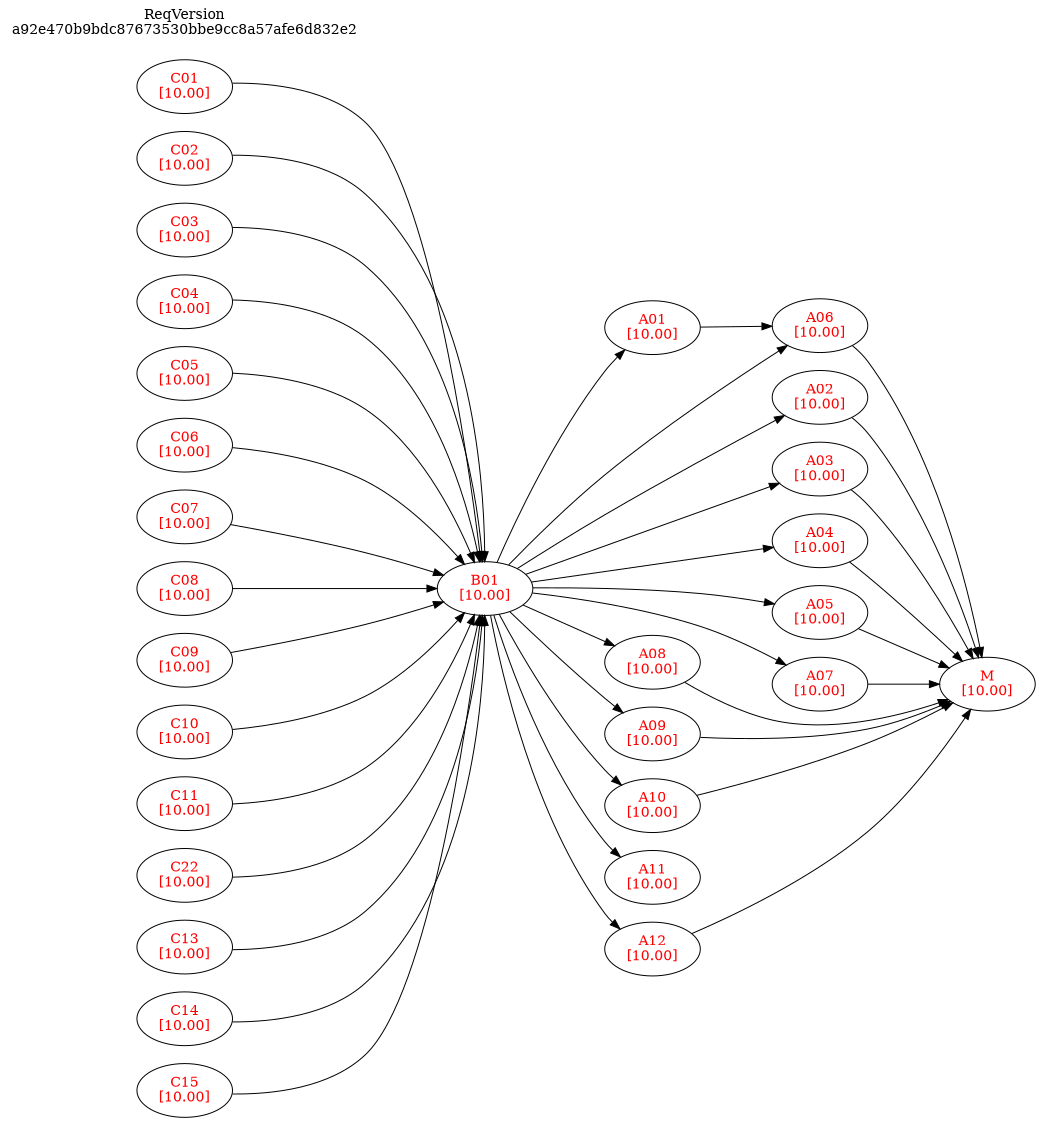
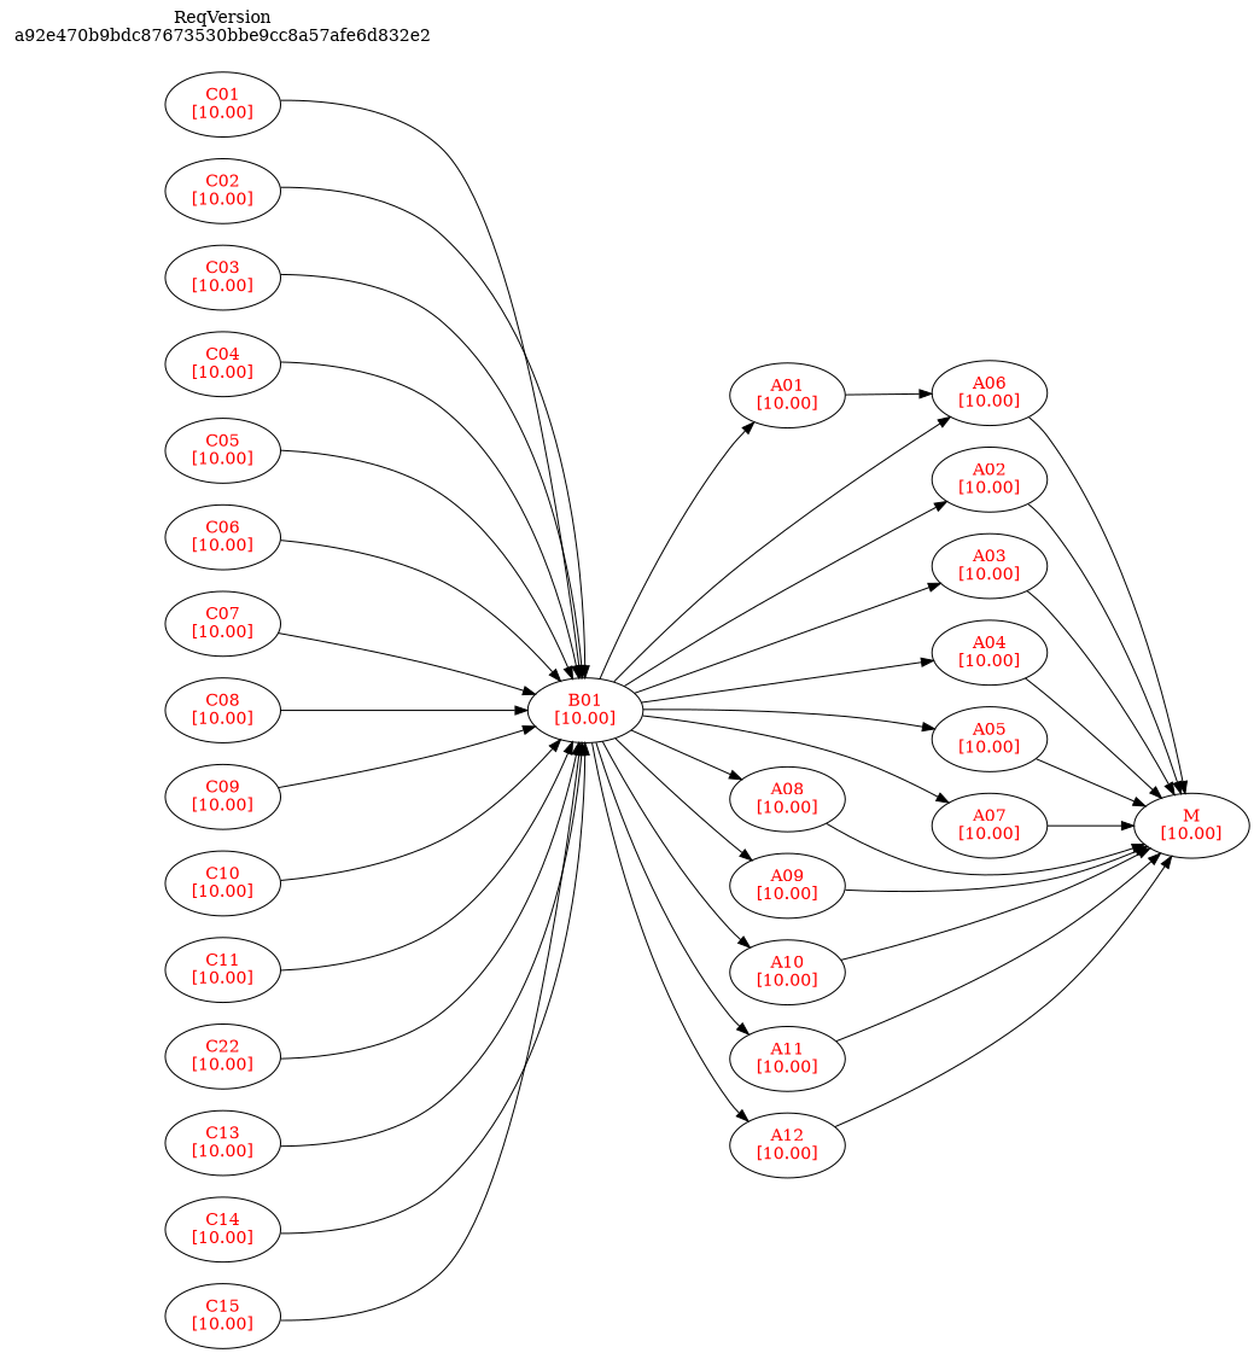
  digraph {
    mclimit=10.0
    nslimit=10.0
    rankdir=LR
    ranksep=1
    node [fontcolor=red]
    n1 [label="A01\n[10.00]"]
    n2 [label="A06\n[10.00]"]
    n3 [label="M\n[10.00]"]
    n4 [label="A02\n[10.00]"]
    n5 [label="A03\n[10.00]"]
    n6 [label="A04\n[10.00]"]
    n7 [label="A05\n[10.00]"]
    n8 [label="A07\n[10.00]"]
    n9 [label="A08\n[10.00]"]
    n10 [label="A09\n[10.00]"]
    n11 [label="A10\n[10.00]"]
    n12 [label="A11\n[10.00]"]
    n13 [label="A12\n[10.00]"]
    n14 [label="B01\n[10.00]"]
    n15 [label="C01\n[10.00]"]
    n16 [label="C02\n[10.00]"]
    n17 [label="C03\n[10.00]"]
    n18 [label="C04\n[10.00]"]
    n19 [label="C05\n[10.00]"]
    n20 [label="C06\n[10.00]"]
    n21 [label="C07\n[10.00]"]
    n22 [label="C08\n[10.00]"]
    n23 [label="C09\n[10.00]"]
    n24 [label="C10\n[10.00]"]
    n25 [label="C11\n[10.00]"]
    n26 [label="C22\n[10.00]"]
    n27 [label="C13\n[10.00]"]
    n28 [label="C14\n[10.00]"]
    n29 [label="C15\n[10.00]"]
    n30 [label="ReqVersion\na92e470b9bdc87673530bbe9cc8a57afe6d832e2" shape=plaintext fontcolor=""]
    n1 -> n2
    n2 -> n3
    n4 -> n3
    n5 -> n3
    n6 -> n3
    n7 -> n3
    n8 -> n3
    n9 -> n3
    n10 -> n3
    n11 -> n3
+   n12 -> n3
    n13 -> n3
    n14 -> n1
    n14 -> n2
    n14 -> n4
    n14 -> n5
    n14 -> n6
    n14 -> n7
    n14 -> n8
    n14 -> n9
    n14 -> n10
    n14 -> n11
    n14 -> n12
    n14 -> n13
    n15 -> n14
    n16 -> n14
    n17 -> n14
    n18 -> n14
    n19 -> n14
    n20 -> n14
    n21 -> n14
    n22 -> n14
    n23 -> n14
    n24 -> n14
    n25 -> n14
    n26 -> n14
    n27 -> n14
    n28 -> n14
    n29 -> n14
  }
